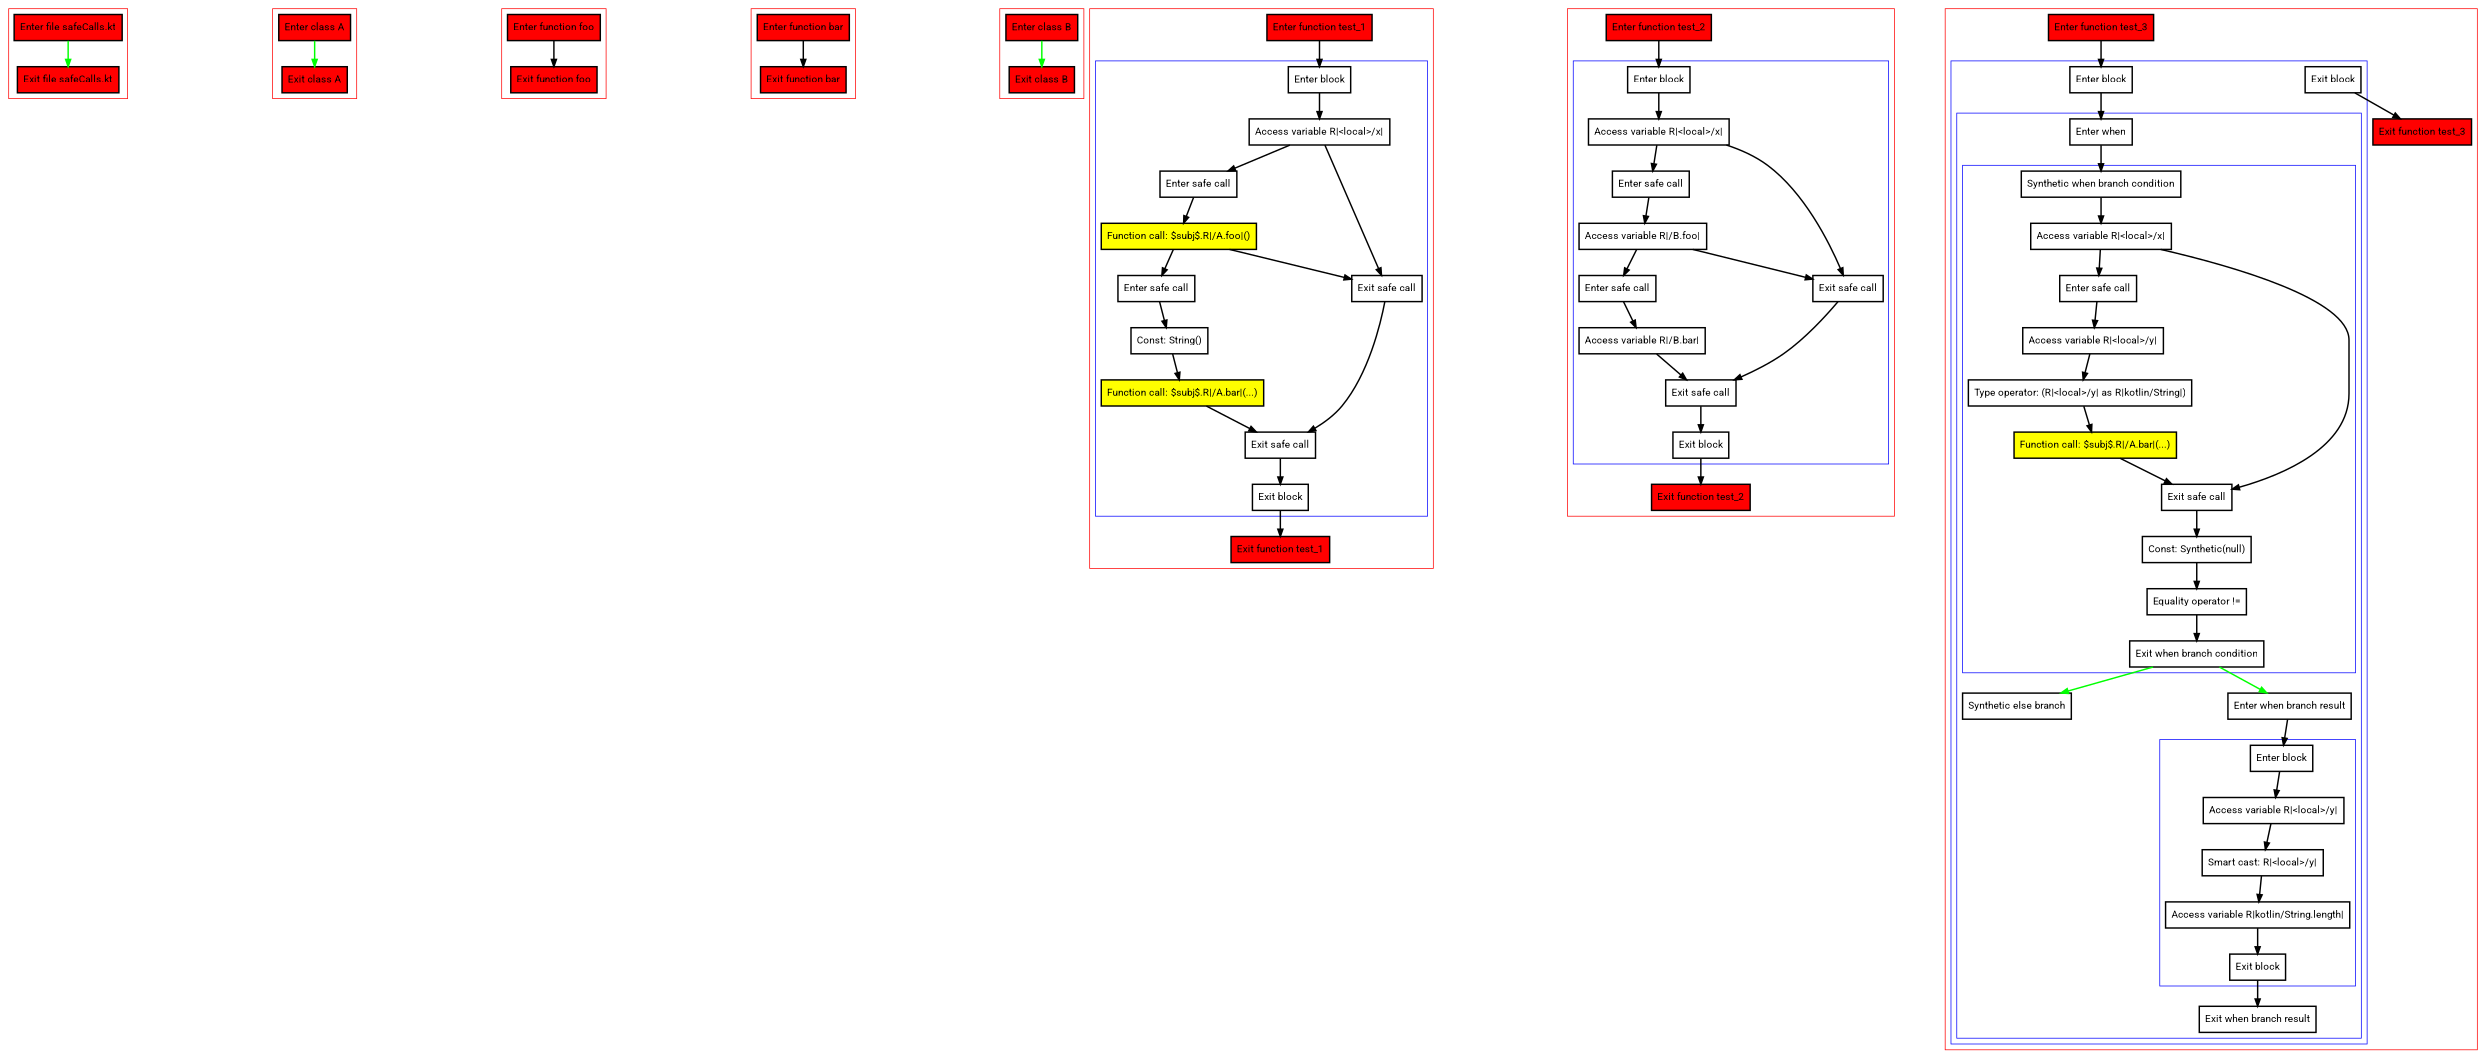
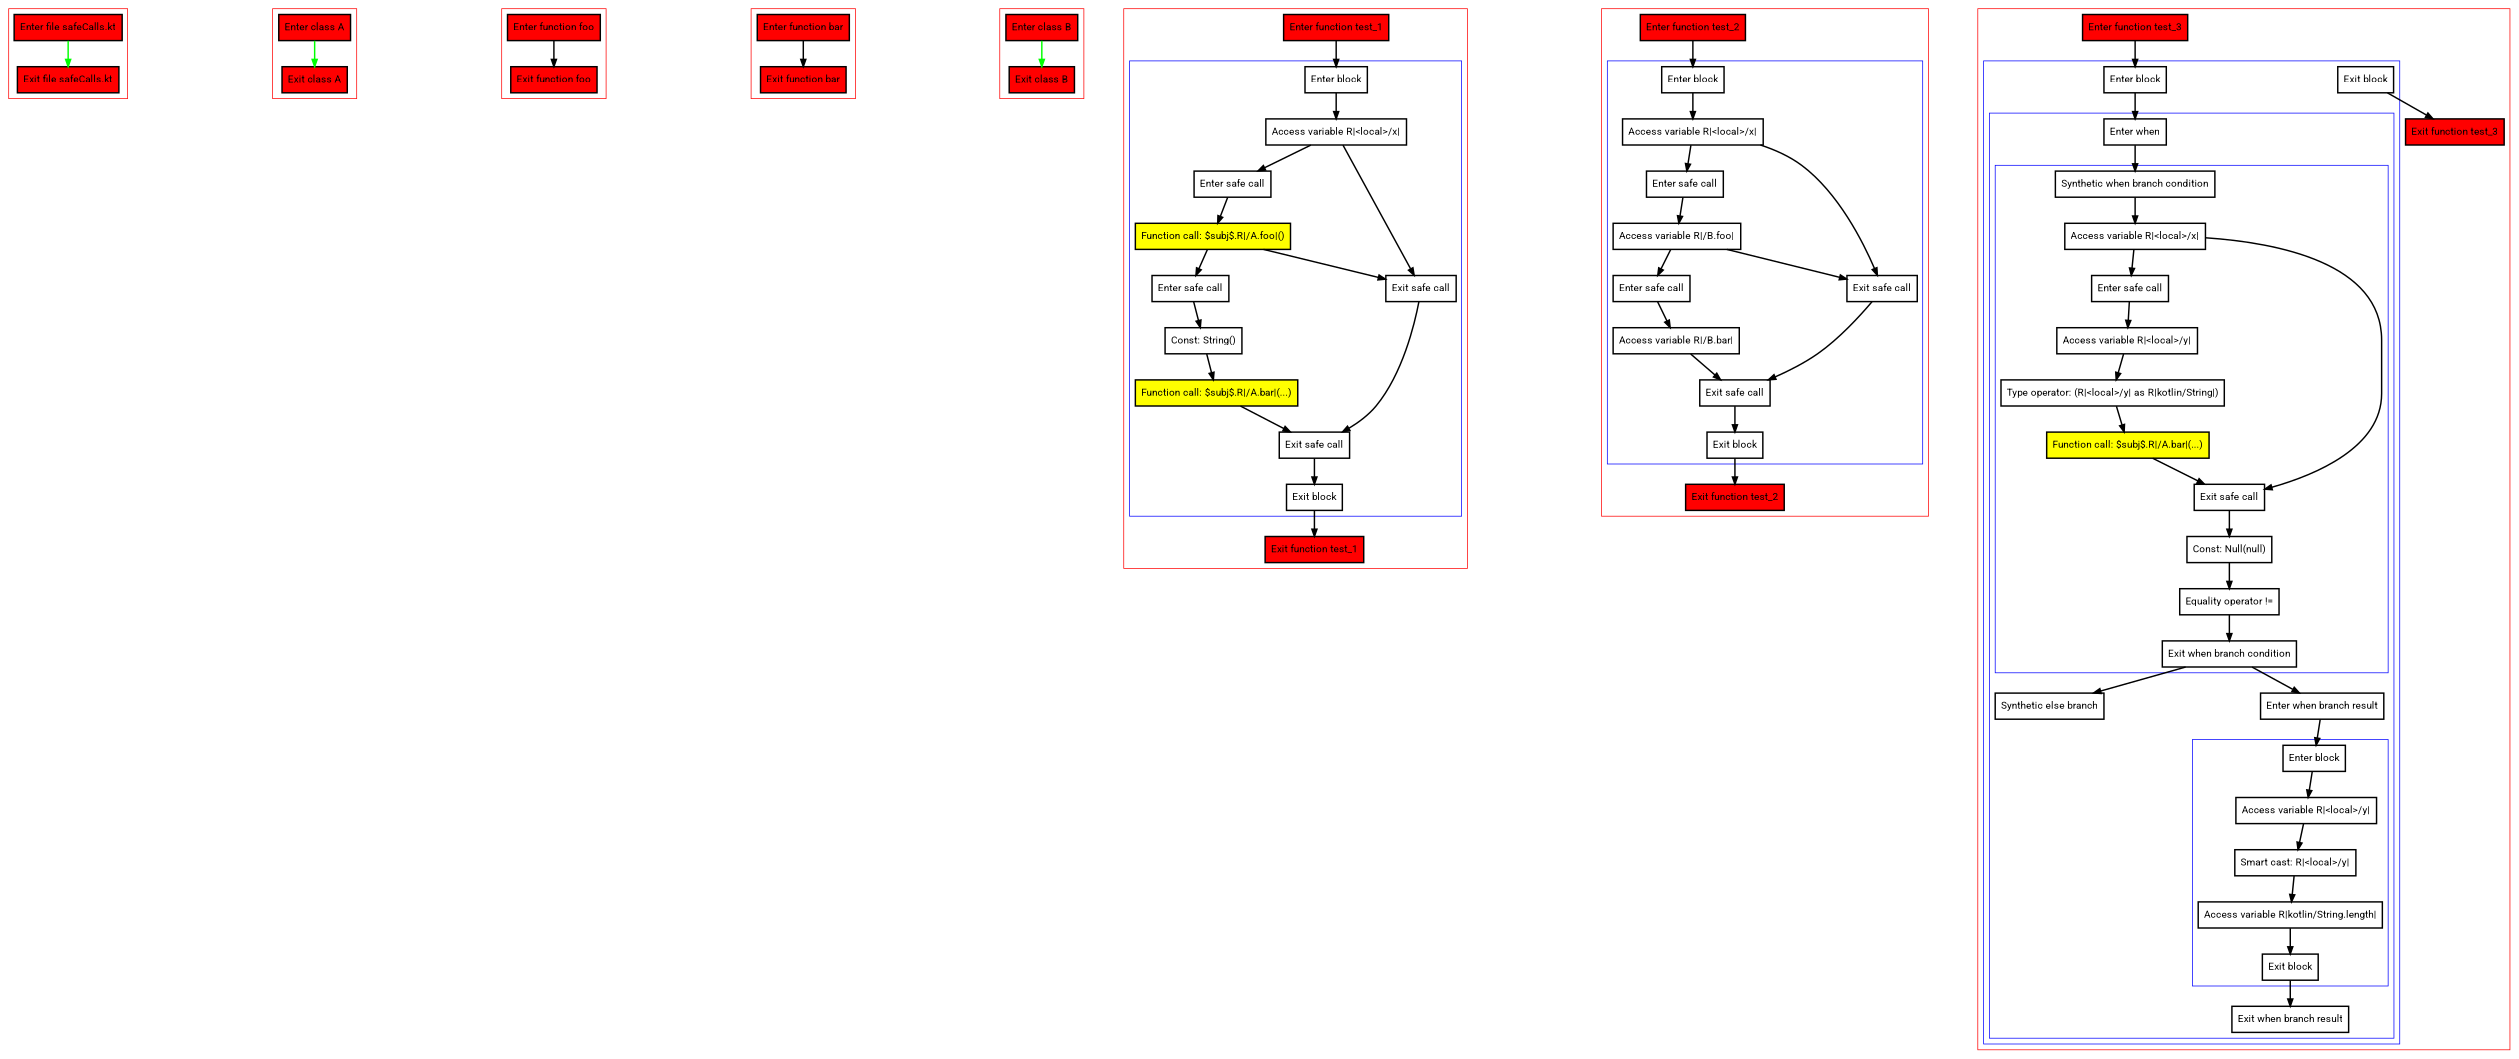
  digraph {
    fontname=Roboto
    nodesep=3
    node [fontname=Roboto penwidth=2 shape=box]
    edge [fontname=Roboto penwidth=2]
    n1 [fillcolor=red label="Enter file safeCalls.kt" style=filled]
    n2 [fillcolor=red label="Exit file safeCalls.kt" style=filled]
    n3 [fillcolor=red label="Enter class A" style=filled]
    n4 [fillcolor=red label="Exit class A" style=filled]
    n5 [fillcolor=red label="Enter function foo" style=filled]
    n6 [fillcolor=red label="Exit function foo" style=filled]
    n7 [fillcolor=red label="Enter function bar" style=filled]
    n8 [fillcolor=red label="Exit function bar" style=filled]
    n9 [fillcolor=red label="Enter class B" style=filled]
    n10 [fillcolor=red label="Exit class B" style=filled]
    n11 [label="Enter block"]
    n12 [label="Access variable R|<local>/x|"]
    n13 [label="Enter safe call"]
    n14 [fillcolor=yellow label="Function call: $subj$.R|/A.foo|()" style=filled]
    n15 [label="Enter safe call"]
    n16 [label="Const: String()"]
    n17 [fillcolor=yellow label="Function call: $subj$.R|/A.bar|(...)" style=filled]
    n18 [label="Exit safe call"]
    n19 [label="Exit safe call"]
    n20 [label="Exit block"]
    n21 [fillcolor=red label="Enter function test_1" style=filled]
    n22 [fillcolor=red label="Exit function test_1" style=filled]
    n23 [label="Enter block"]
    n24 [label="Access variable R|<local>/x|"]
    n25 [label="Enter safe call"]
    n26 [label="Access variable R|/B.foo|"]
    n27 [label="Enter safe call"]
    n28 [label="Access variable R|/B.bar|"]
    n29 [label="Exit safe call"]
    n30 [label="Exit safe call"]
    n31 [label="Exit block"]
    n32 [fillcolor=red label="Enter function test_2" style=filled]
    n33 [fillcolor=red label="Exit function test_2" style=filled]
    n34 [label="Synthetic when branch condition"]
    n35 [label="Access variable R|<local>/x|"]
    n36 [label="Enter safe call"]
    n37 [label="Access variable R|<local>/y|"]
    n38 [label="Type operator: (R|<local>/y| as R|kotlin/String|)"]
    n39 [fillcolor=yellow label="Function call: $subj$.R|/A.bar|(...)" style=filled]
    n40 [label="Exit safe call"]
-   n41 [label="Const: Synthetic(null)"]
+   n41 [label="Const: Null(null)"]
    n42 [label="Equality operator !="]
    n43 [label="Exit when branch condition"]
    n44 [label="Enter block"]
    n45 [label="Access variable R|<local>/y|"]
    n46 [label="Smart cast: R|<local>/y|"]
    n47 [label="Access variable R|kotlin/String.length|"]
    n48 [label="Exit block"]
    n49 [label="Enter when"]
    n50 [label="Synthetic else branch"]
    n51 [label="Enter when branch result"]
    n52 [label="Exit when branch result"]
    n53 [label="Enter block"]
    n54 [label="Exit block"]
    n55 [fillcolor=red label="Enter function test_3" style=filled]
    n56 [fillcolor=red label="Exit function test_3" style=filled]
    subgraph cluster_1 {
      color=red
      n1
      n2
    }
    subgraph cluster_2 {
      color=red
      n3
      n4
    }
    subgraph cluster_3 {
      color=red
      n5
      n6
    }
    subgraph cluster_4 {
      color=red
      n7
      n8
    }
    subgraph cluster_5 {
      color=red
      n9
      n10
    }
    subgraph cluster_6 {
      color=red
      n21
      n22
      subgraph cluster_7 {
        color=blue
        n11
        n12
        n13
        n14
        n15
        n16
        n17
        n18
        n19
        n20
      }
    }
    subgraph cluster_8 {
      color=red
      n32
      n33
      subgraph cluster_9 {
        color=blue
        n23
        n24
        n25
        n26
        n27
        n28
        n29
        n30
        n31
      }
    }
    subgraph cluster_10 {
      color=red
      n55
      n56
      subgraph cluster_11 {
        color=blue
        n53
        n54
        subgraph cluster_12 {
          color=blue
          n49
          n50
          n51
          n52
          subgraph cluster_13 {
            color=blue
            n34
            n35
            n36
            n37
            n38
            n39
            n40
            n41
            n42
            n43
          }
          subgraph cluster_14 {
            color=blue
            n44
            n45
            n46
            n47
            n48
          }
        }
      }
    }
    n1 -> n2 [color=green]
    n3 -> n4 [color=green]
    n5 -> n6
    n7 -> n8
    n9 -> n10 [color=green]
    n11 -> n12
    n12 -> n13
    n12 -> n18
    n13 -> n14
    n14 -> n15
    n14 -> n18
    n15 -> n16
    n16 -> n17
    n17 -> n19
    n18 -> n19
    n19 -> n20
    n20 -> n22
    n21 -> n11
    n23 -> n24
    n24 -> n25
    n24 -> n29
    n25 -> n26
    n26 -> n27
    n26 -> n29
    n27 -> n28
    n28 -> n30
    n29 -> n30
    n30 -> n31
    n31 -> n33
    n32 -> n23
    n34 -> n35
    n35 -> n36
    n35 -> n40
    n36 -> n37
    n37 -> n38
    n38 -> n39
    n39 -> n40
    n40 -> n41
    n41 -> n42
    n42 -> n43
-   n43 -> n50 [color=green]
-   n43 -> n51 [color=green]
+   n43 -> n50
+   n43 -> n51
    n44 -> n45
    n45 -> n46
    n46 -> n47
    n47 -> n48
    n48 -> n52
    n49 -> n34
    n51 -> n44
    n53 -> n49
    n54 -> n56
    n55 -> n53
  }
